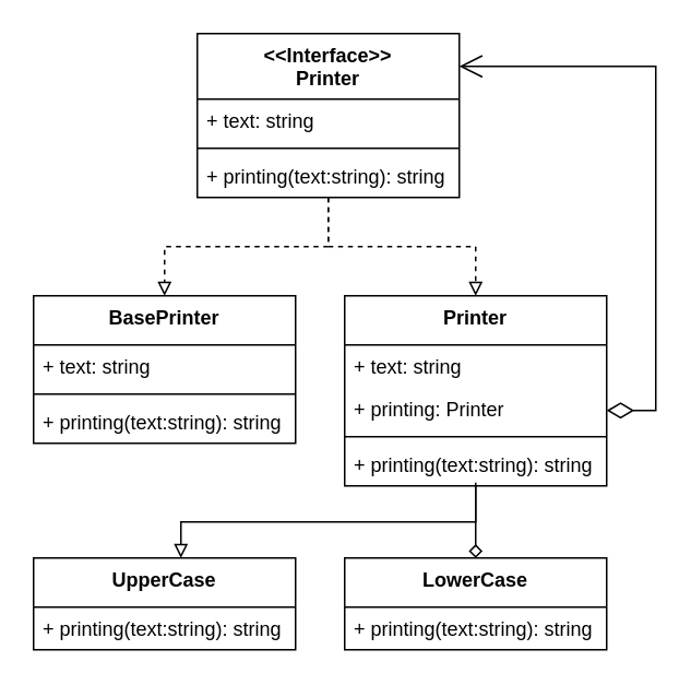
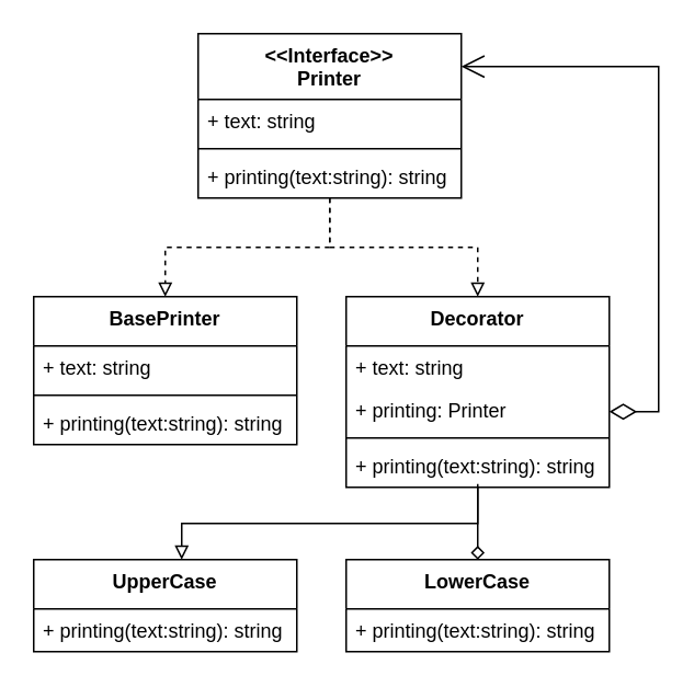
  <mxCell id="0" />
  <mxCell id="1" parent="0" />
  <mxCell id="2" value="" style="edgeStyle=orthogonalEdgeStyle;rounded=0;orthogonalLoop=1;jettySize=auto;html=1;dashed=1;endArrow=block;endFill=0;" edge="1" parent="1" source="4" target="8"><mxGeometry relative="1" as="geometry" /></mxCell>
  <mxCell id="3" value="" style="edgeStyle=orthogonalEdgeStyle;rounded=0;orthogonalLoop=1;jettySize=auto;html=1;dashed=1;endArrow=block;endFill=0;" edge="1" parent="1" source="4" target="13"><mxGeometry relative="1" as="geometry" /></mxCell>
  <mxCell id="4" value="&lt;&lt;Interface&gt;&gt;&#10;Printer" style="swimlane;fontStyle=1;align=center;verticalAlign=top;childLayout=stackLayout;horizontal=1;startSize=40;horizontalStack=0;resizeParent=1;resizeParentMax=0;resizeLast=0;collapsible=1;marginBottom=0;" vertex="1" parent="1"><mxGeometry x="120" y="20" width="160" height="100" as="geometry" /></mxCell>
  <mxCell id="5" value="+ text: string" style="text;strokeColor=none;fillColor=none;align=left;verticalAlign=top;spacingLeft=4;spacingRight=4;overflow=hidden;rotatable=0;points=[[0,0.5],[1,0.5]];portConstraint=eastwest;" vertex="1" parent="4"><mxGeometry y="40" width="160" height="26" as="geometry" /></mxCell>
  <mxCell id="6" value="" style="line;strokeWidth=1;fillColor=none;align=left;verticalAlign=middle;spacingTop=-1;spacingLeft=3;spacingRight=3;rotatable=0;labelPosition=right;points=[];portConstraint=eastwest;strokeColor=inherit;" vertex="1" parent="4"><mxGeometry y="66" width="160" height="8" as="geometry" /></mxCell>
  <mxCell id="7" value="+ printing(text:string): string" style="text;strokeColor=none;fillColor=none;align=left;verticalAlign=top;spacingLeft=4;spacingRight=4;overflow=hidden;rotatable=0;points=[[0,0.5],[1,0.5]];portConstraint=eastwest;" vertex="1" parent="4"><mxGeometry y="74" width="160" height="26" as="geometry" /></mxCell>
  <mxCell id="8" value="BasePrinter" style="swimlane;fontStyle=1;align=center;verticalAlign=top;childLayout=stackLayout;horizontal=1;startSize=30;horizontalStack=0;resizeParent=1;resizeParentMax=0;resizeLast=0;collapsible=1;marginBottom=0;" vertex="1" parent="1"><mxGeometry x="20" y="180" width="160" height="90" as="geometry" /></mxCell>
  <mxCell id="9" value="+ text: string" style="text;strokeColor=none;fillColor=none;align=left;verticalAlign=top;spacingLeft=4;spacingRight=4;overflow=hidden;rotatable=0;points=[[0,0.5],[1,0.5]];portConstraint=eastwest;" vertex="1" parent="8"><mxGeometry y="30" width="160" height="26" as="geometry" /></mxCell>
  <mxCell id="10" value="" style="line;strokeWidth=1;fillColor=none;align=left;verticalAlign=middle;spacingTop=-1;spacingLeft=3;spacingRight=3;rotatable=0;labelPosition=right;points=[];portConstraint=eastwest;strokeColor=inherit;" vertex="1" parent="8"><mxGeometry y="56" width="160" height="8" as="geometry" /></mxCell>
  <mxCell id="11" value="+ printing(text:string): string" style="text;strokeColor=none;fillColor=none;align=left;verticalAlign=top;spacingLeft=4;spacingRight=4;overflow=hidden;rotatable=0;points=[[0,0.5],[1,0.5]];portConstraint=eastwest;" vertex="1" parent="8"><mxGeometry y="64" width="160" height="26" as="geometry" /></mxCell>
  <mxCell id="12" value="" style="edgeStyle=orthogonalEdgeStyle;rounded=0;orthogonalLoop=1;jettySize=auto;html=1;endArrow=block;endFill=0;" edge="1" parent="1" target="19"><mxGeometry relative="1" as="geometry"><mxPoint x="290" y="294" as="sourcePoint" /><mxPoint x="110" y="338" as="targetPoint" /><Array as="points"><mxPoint x="290" y="318" /><mxPoint x="110" y="318" /></Array></mxGeometry></mxCell>
- <mxCell id="13" value="Printer" style="swimlane;fontStyle=1;align=center;verticalAlign=top;childLayout=stackLayout;horizontal=1;startSize=30;horizontalStack=0;resizeParent=1;resizeParentMax=0;resizeLast=0;collapsible=1;marginBottom=0;" vertex="1" parent="1"><mxGeometry x="210" y="180" width="160" height="116" as="geometry" /></mxCell>
+ <mxCell id="13" value="Decorator" style="swimlane;fontStyle=1;align=center;verticalAlign=top;childLayout=stackLayout;horizontal=1;startSize=30;horizontalStack=0;resizeParent=1;resizeParentMax=0;resizeLast=0;collapsible=1;marginBottom=0;" vertex="1" parent="1"><mxGeometry x="210" y="180" width="160" height="116" as="geometry" /></mxCell>
  <mxCell id="14" value="+ text: string" style="text;strokeColor=none;fillColor=none;align=left;verticalAlign=top;spacingLeft=4;spacingRight=4;overflow=hidden;rotatable=0;points=[[0,0.5],[1,0.5]];portConstraint=eastwest;" vertex="1" parent="13"><mxGeometry y="30" width="160" height="26" as="geometry" /></mxCell>
  <mxCell id="15" value="+ printing: Printer" style="text;strokeColor=none;fillColor=none;align=left;verticalAlign=top;spacingLeft=4;spacingRight=4;overflow=hidden;rotatable=0;points=[[0,0.5],[1,0.5]];portConstraint=eastwest;" vertex="1" parent="13"><mxGeometry y="56" width="160" height="26" as="geometry" /></mxCell>
  <mxCell id="16" value="" style="line;strokeWidth=1;fillColor=none;align=left;verticalAlign=middle;spacingTop=-1;spacingLeft=3;spacingRight=3;rotatable=0;labelPosition=right;points=[];portConstraint=eastwest;strokeColor=inherit;" vertex="1" parent="13"><mxGeometry y="82" width="160" height="8" as="geometry" /></mxCell>
  <mxCell id="17" value="+ printing(text:string): string" style="text;strokeColor=none;fillColor=none;align=left;verticalAlign=top;spacingLeft=4;spacingRight=4;overflow=hidden;rotatable=0;points=[[0,0.5],[1,0.5]];portConstraint=eastwest;" vertex="1" parent="13"><mxGeometry y="90" width="160" height="26" as="geometry" /></mxCell>
  <mxCell id="18" value="" style="edgeStyle=orthogonalEdgeStyle;rounded=0;orthogonalLoop=1;jettySize=auto;html=1;endArrow=diamond;endFill=0;" edge="1" parent="1" source="13" target="21"><mxGeometry relative="1" as="geometry" /></mxCell>
  <mxCell id="19" value="UpperCase" style="swimlane;fontStyle=1;align=center;verticalAlign=top;childLayout=stackLayout;horizontal=1;startSize=30;horizontalStack=0;resizeParent=1;resizeParentMax=0;resizeLast=0;collapsible=1;marginBottom=0;" vertex="1" parent="1"><mxGeometry x="20" y="340" width="160" height="56" as="geometry" /></mxCell>
  <mxCell id="20" value="+ printing(text:string): string" style="text;strokeColor=none;fillColor=none;align=left;verticalAlign=top;spacingLeft=4;spacingRight=4;overflow=hidden;rotatable=0;points=[[0,0.5],[1,0.5]];portConstraint=eastwest;" vertex="1" parent="19"><mxGeometry y="30" width="160" height="26" as="geometry" /></mxCell>
  <mxCell id="21" value="LowerCase" style="swimlane;fontStyle=1;align=center;verticalAlign=top;childLayout=stackLayout;horizontal=1;startSize=30;horizontalStack=0;resizeParent=1;resizeParentMax=0;resizeLast=0;collapsible=1;marginBottom=0;" vertex="1" parent="1"><mxGeometry x="210" y="340" width="160" height="56" as="geometry" /></mxCell>
  <mxCell id="22" value="+ printing(text:string): string" style="text;strokeColor=none;fillColor=none;align=left;verticalAlign=top;spacingLeft=4;spacingRight=4;overflow=hidden;rotatable=0;points=[[0,0.5],[1,0.5]];portConstraint=eastwest;" vertex="1" parent="21"><mxGeometry y="30" width="160" height="26" as="geometry" /></mxCell>
  <mxCell id="23" value="" style="endArrow=open;html=1;endSize=12;startArrow=diamondThin;startSize=14;startFill=0;edgeStyle=orthogonalEdgeStyle;align=left;verticalAlign=bottom;rounded=0;" edge="1" parent="1" source="15" target="4"><mxGeometry x="-0.562" y="-90" relative="1" as="geometry"><mxPoint x="260" y="220" as="sourcePoint" /><mxPoint x="410" y="110" as="targetPoint" /><Array as="points"><mxPoint x="400" y="250" /><mxPoint x="400" y="40" /></Array><mxPoint as="offset" /></mxGeometry></mxCell>
